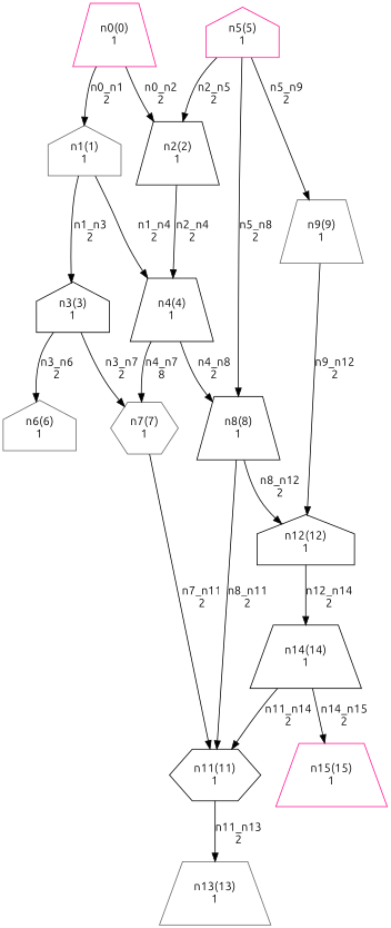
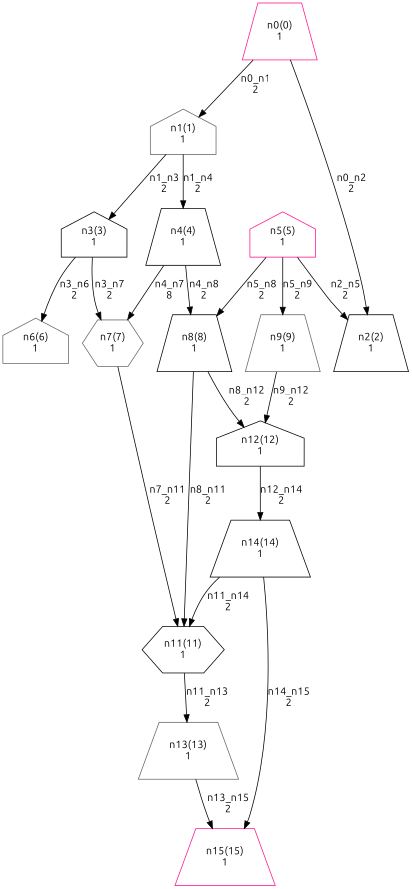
  digraph {
    fontname=Ubuntu
    node [color=black fontname=Ubuntu shape=trapezium]
    edge [fontname=Ubuntu]
    n1 [color=deeppink label="n0(0)\n1"]
    n2 [color=gray40 label="n1(1)\n1" shape=house]
    n3 [label="n2(2)\n1"]
    n4 [label="n3(3)\n1" shape=house]
    n5 [label="n4(4)\n1"]
    n6 [color=gray40 label="n6(6)\n1" shape=house]
    n7 [color=gray40 label="n7(7)\n1" shape=hexagon]
    n8 [label="n8(8)\n1"]
    n9 [color=deeppink label="n5(5)\n1" shape=house]
    n10 [color=gray40 label="n9(9)\n1"]
    n11 [label="n11(11)\n1" shape=hexagon]
    n12 [label="n12(12)\n1" shape=house]
    n13 [color=gray40 label="n13(13)\n1"]
    n14 [label="n14(14)\n1"]
    n15 [color=deeppink label="n15(15)\n1"]
    n1 -> n2 [label="n0_n1\n2"]
    n1 -> n3 [label="n0_n2\n2"]
    n2 -> n4 [label="n1_n3\n2"]
    n2 -> n5 [label="n1_n4\n2"]
-   n3 -> n5 [label="n2_n4\n2"]
    n4 -> n6 [label="n3_n6\n2"]
    n4 -> n7 [label="n3_n7\n2"]
    n5 -> n7 [label="n4_n7\n8"]
    n5 -> n8 [label="n4_n8\n2"]
    n7 -> n11 [label="n7_n11\n2"]
    n8 -> n11 [label="n8_n11\n2"]
    n8 -> n12 [label="n8_n12\n2"]
    n9 -> n3 [label="n2_n5\n2"]
    n9 -> n8 [label="n5_n8\n2"]
    n9 -> n10 [label="n5_n9\n2"]
    n10 -> n12 [label="n9_n12\n2"]
    n11 -> n13 [label="n11_n13\n2"]
    n12 -> n14 [label="n12_n14\n2"]
+   n13 -> n15 [label="n13_n15\n2"]
    n14 -> n11 [label="n11_n14\n2"]
    n14 -> n15 [label="n14_n15\n2"]
  }
